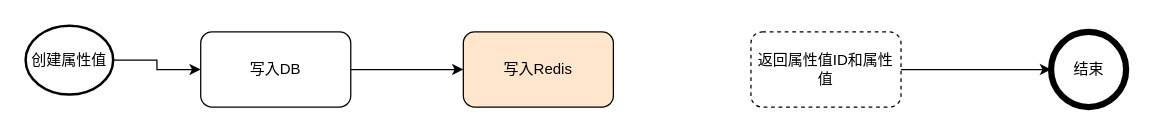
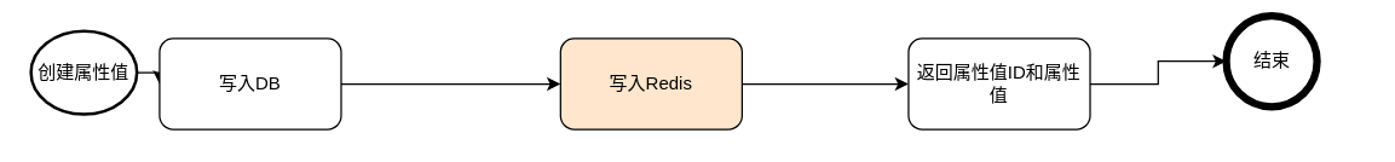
  <mxCell id="0" />
  <mxCell id="1" parent="0" />
  <mxCell id="2" style="edgeStyle=orthogonalEdgeStyle;rounded=0;orthogonalLoop=1;jettySize=auto;html=1;exitX=1;exitY=0.5;exitDx=0;exitDy=0;exitPerimeter=0;entryX=0;entryY=0.5;entryDx=0;entryDy=0;" edge="1" parent="1" source="3" target="5"><mxGeometry relative="1" as="geometry" /></mxCell>
  <mxCell id="3" value="创建属性值" style="strokeWidth=2;html=1;shape=mxgraph.flowchart.start_2;whiteSpace=wrap;" vertex="1" parent="1"><mxGeometry x="20" y="20" width="70" height="55" as="geometry" /></mxCell>
  <mxCell id="4" style="edgeStyle=orthogonalEdgeStyle;rounded=0;orthogonalLoop=1;jettySize=auto;html=1;exitX=1;exitY=0.5;exitDx=0;exitDy=0;entryX=0;entryY=0.5;entryDx=0;entryDy=0;" edge="1" parent="1" source="5" target="7"><mxGeometry relative="1" as="geometry" /></mxCell>
- <mxCell id="5" value="写入DB" style="rounded=1;whiteSpace=wrap;html=1;" vertex="1" parent="1"><mxGeometry x="160" y="25" width="120" height="60" as="geometry" /></mxCell>
+ <mxCell id="5" value="写入DB" style="rounded=1;whiteSpace=wrap;html=1;" vertex="1" parent="1"><mxGeometry x="105" y="25" width="120" height="60" as="geometry" /></mxCell>
+ <mxCell id="6" style="edgeStyle=orthogonalEdgeStyle;rounded=0;orthogonalLoop=1;jettySize=auto;html=1;exitX=1;exitY=0.5;exitDx=0;exitDy=0;" edge="1" parent="1" source="7" target="9"><mxGeometry relative="1" as="geometry" /></mxCell>
  <mxCell id="7" value="写入Redis" style="rounded=1;whiteSpace=wrap;html=1;fillColor=#ffe6cc;" vertex="1" parent="1"><mxGeometry x="370" y="25" width="120" height="60" as="geometry" /></mxCell>
  <mxCell id="8" style="edgeStyle=orthogonalEdgeStyle;rounded=0;orthogonalLoop=1;jettySize=auto;html=1;exitX=1;exitY=0.5;exitDx=0;exitDy=0;entryX=0;entryY=0.5;entryDx=0;entryDy=0;" edge="1" parent="1" source="9" target="10"><mxGeometry relative="1" as="geometry" /></mxCell>
- <mxCell id="9" value="返回属性值ID和属性值" style="rounded=1;whiteSpace=wrap;html=1;dashed=1;" vertex="1" parent="1"><mxGeometry x="600" y="25" width="120" height="60" as="geometry" /></mxCell>
- <mxCell id="10" value="结束" style="shape=ellipse;html=1;dashed=0;whitespace=wrap;aspect=fixed;strokeWidth=5;perimeter=ellipsePerimeter;" vertex="1" parent="1"><mxGeometry x="840" y="25" width="60" height="60" as="geometry" /></mxCell>
+ <mxCell id="9" value="返回属性值ID和属性值" style="rounded=1;whiteSpace=wrap;html=1;" vertex="1" parent="1"><mxGeometry x="600" y="25" width="120" height="60" as="geometry" /></mxCell>
+ <mxCell id="10" value="结束" style="shape=ellipse;html=1;dashed=0;whitespace=wrap;aspect=fixed;strokeWidth=5;perimeter=ellipsePerimeter;" vertex="1" parent="1"><mxGeometry x="810" y="10" width="60" height="60" as="geometry" /></mxCell>
